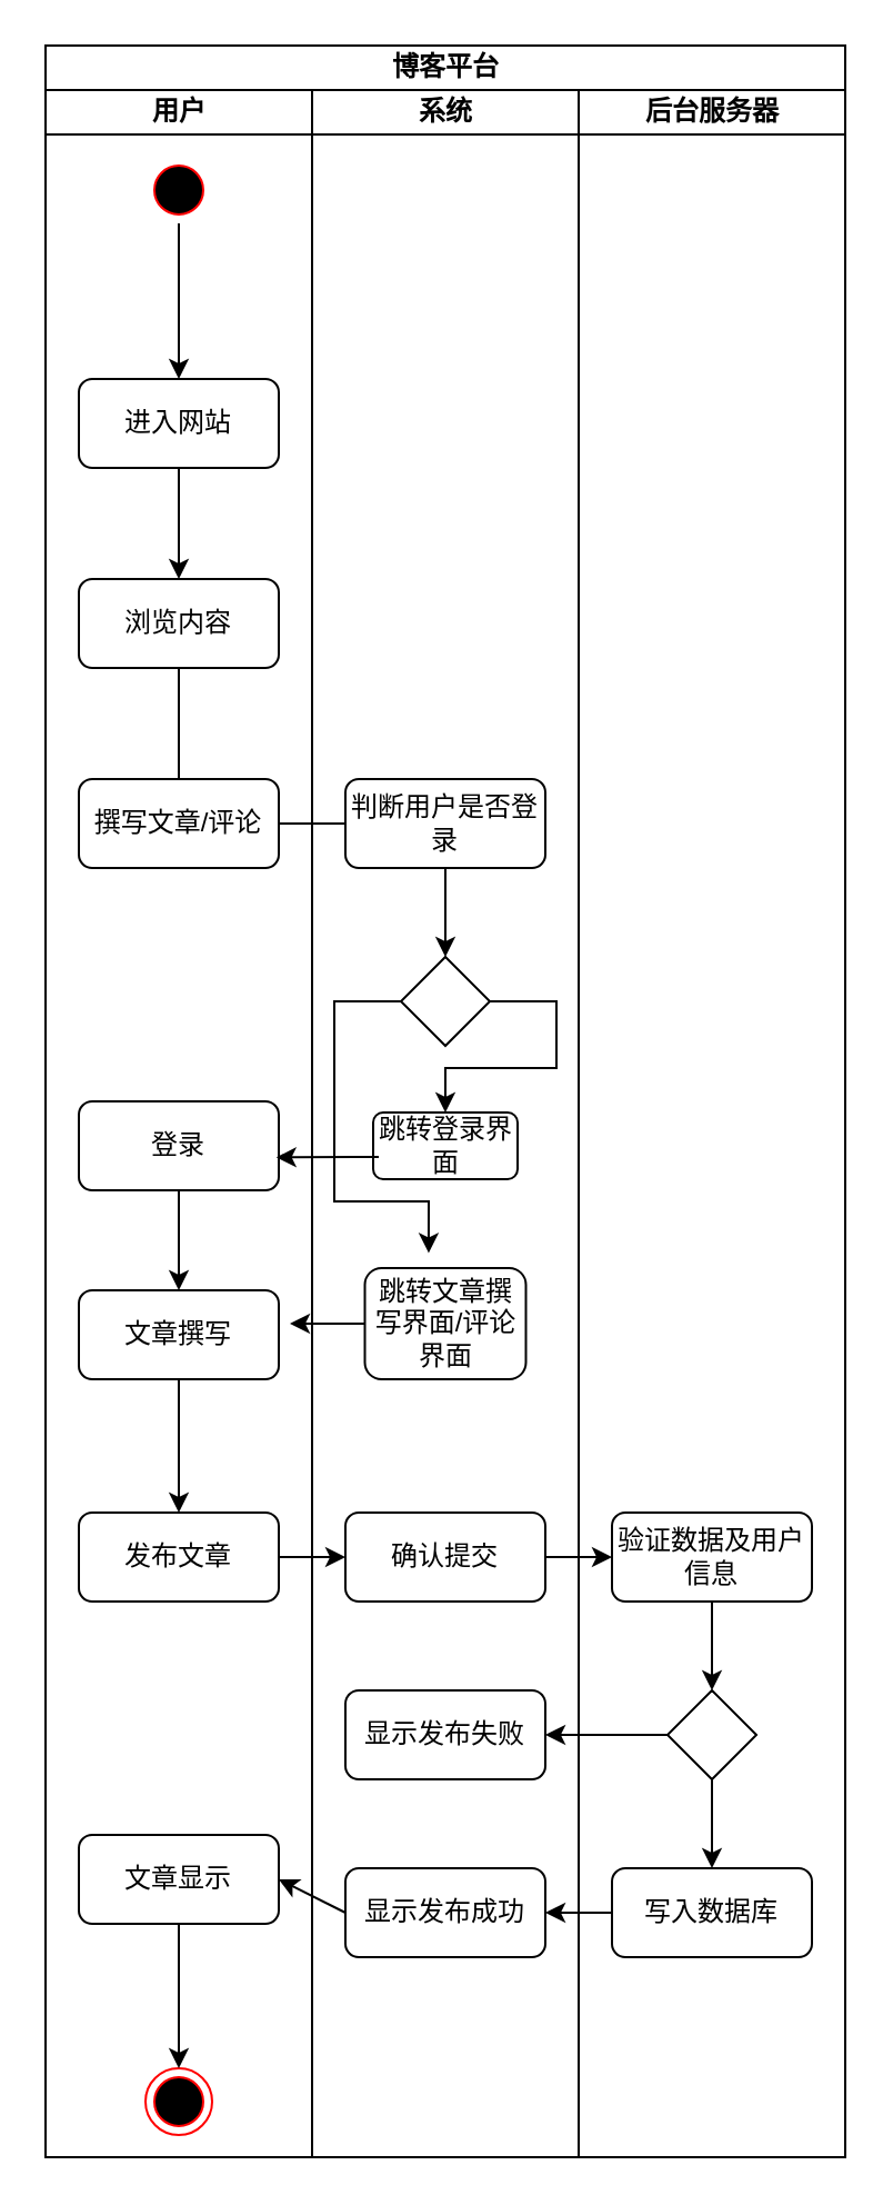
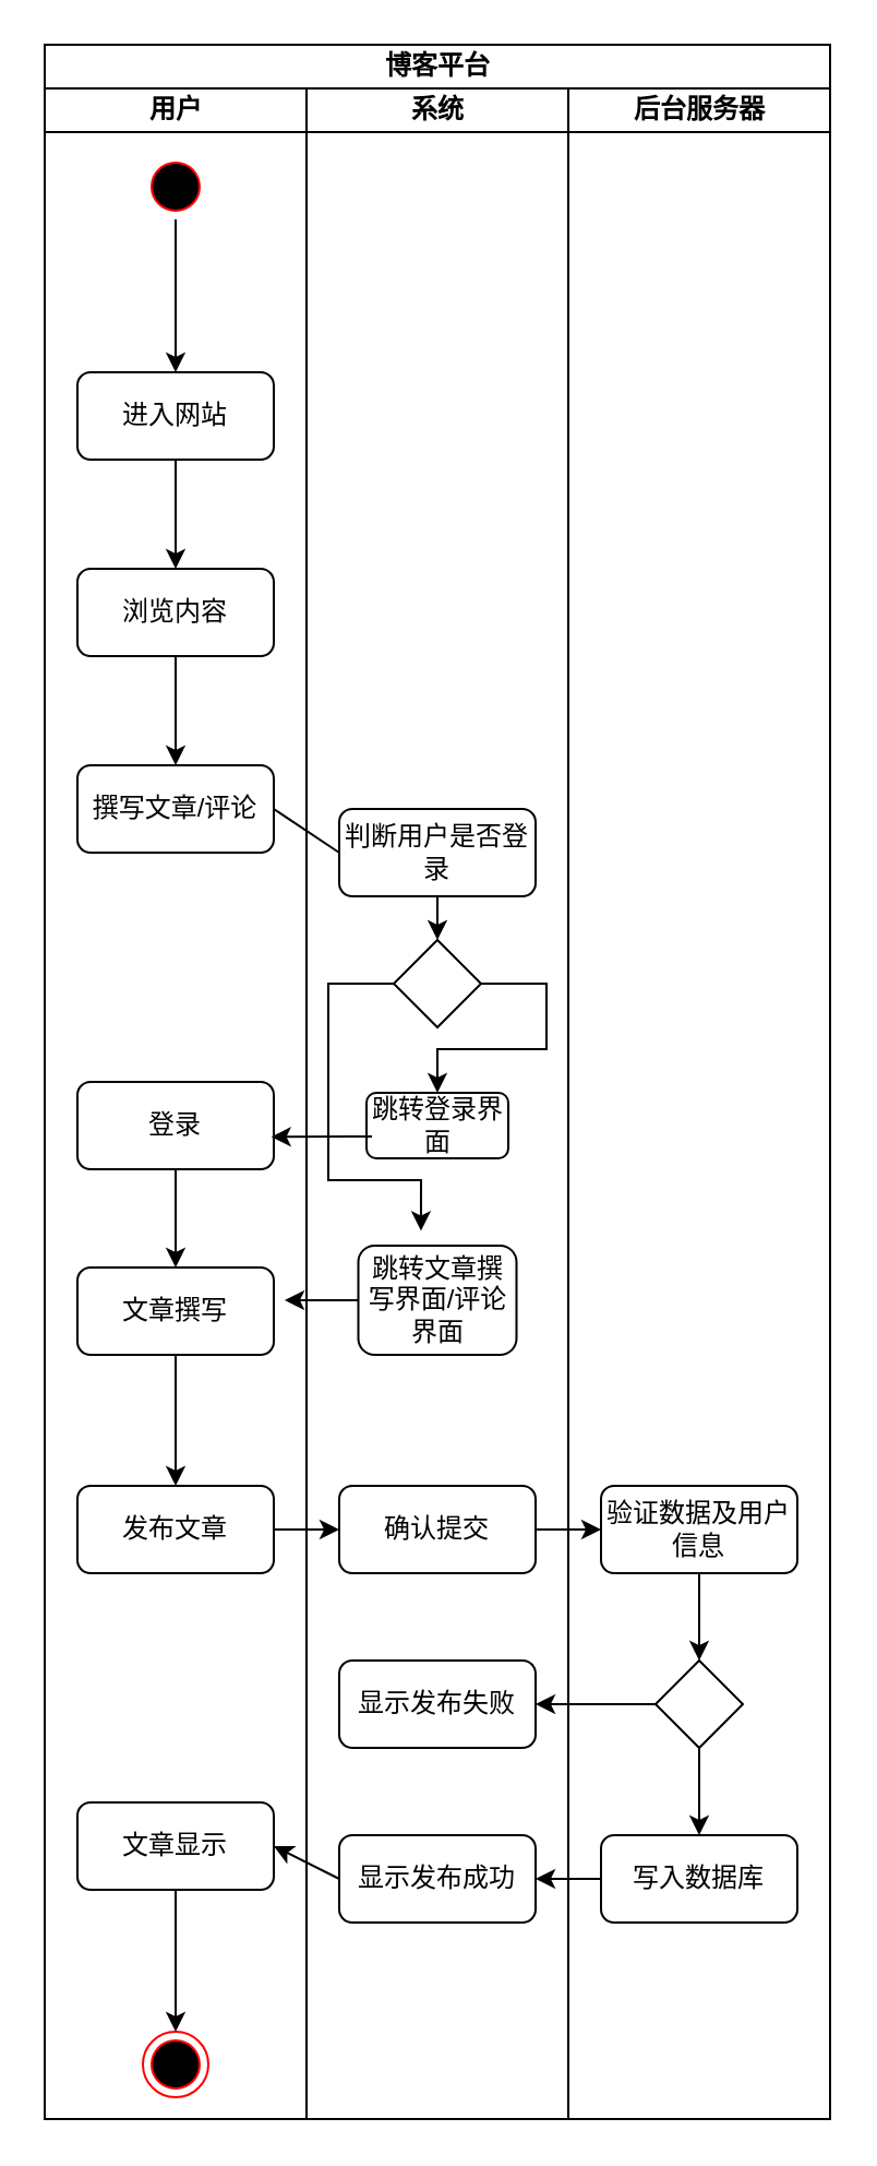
  <mxCell id="0" />
  <mxCell id="1" parent="0" />
  <mxCell id="2" value="博客平台" style="swimlane;childLayout=stackLayout;resizeParent=1;resizeParentMax=0;startSize=20;html=1;" vertex="1" parent="1"><mxGeometry x="20" y="20" width="360" height="950" as="geometry"><mxRectangle x="270.0" y="90" width="70" height="30" as="alternateBounds" /></mxGeometry></mxCell>
  <mxCell id="3" value="用户" style="swimlane;startSize=20;html=1;" vertex="1" parent="2"><mxGeometry y="20" width="120" height="930" as="geometry" /></mxCell>
  <mxCell id="4" value="" style="edgeStyle=orthogonalEdgeStyle;rounded=0;orthogonalLoop=1;jettySize=auto;html=1;entryX=0.5;entryY=0;entryDx=0;entryDy=0;" edge="1" parent="3" source="5" target="6"><mxGeometry relative="1" as="geometry"><mxPoint x="60.0" y="125" as="targetPoint" /></mxGeometry></mxCell>
  <mxCell id="5" value="" style="ellipse;html=1;shape=startState;fillColor=#000000;strokeColor=#ff0000;" vertex="1" parent="3"><mxGeometry x="45.0" y="30" width="30" height="30" as="geometry" /></mxCell>
  <mxCell id="6" value="进入网站" style="rounded=1;whiteSpace=wrap;html=1;" vertex="1" parent="3"><mxGeometry x="15" y="130" width="90" height="40" as="geometry" /></mxCell>
  <mxCell id="7" value="浏览内容" style="rounded=1;whiteSpace=wrap;html=1;" vertex="1" parent="3"><mxGeometry x="15" y="220" width="90" height="40" as="geometry" /></mxCell>
  <mxCell id="8" value="" style="endArrow=classic;html=1;rounded=0;exitX=0.5;exitY=1;exitDx=0;exitDy=0;entryX=0.5;entryY=0;entryDx=0;entryDy=0;" edge="1" parent="3" source="6" target="7"><mxGeometry width="50" height="50" relative="1" as="geometry"><mxPoint x="40.0" y="230" as="sourcePoint" /><mxPoint x="90.0" y="180" as="targetPoint" /></mxGeometry></mxCell>
  <mxCell id="9" value="撰写文章/评论" style="rounded=1;whiteSpace=wrap;html=1;" vertex="1" parent="3"><mxGeometry x="15" y="310" width="90" height="40" as="geometry" /></mxCell>
- <mxCell id="10" value="" style="endArrow=none;html=1;rounded=0;exitX=0.5;exitY=1;exitDx=0;exitDy=0;entryX=0.5;entryY=0;entryDx=0;entryDy=0;" edge="1" parent="3" source="7" target="9"><mxGeometry width="50" height="50" relative="1" as="geometry"><mxPoint x="40.0" y="320" as="sourcePoint" /><mxPoint x="90.0" y="270" as="targetPoint" /></mxGeometry></mxCell>
+ <mxCell id="10" value="" style="endArrow=classic;html=1;rounded=0;exitX=0.5;exitY=1;exitDx=0;exitDy=0;entryX=0.5;entryY=0;entryDx=0;entryDy=0;" edge="1" parent="3" source="7" target="9"><mxGeometry width="50" height="50" relative="1" as="geometry"><mxPoint x="40.0" y="320" as="sourcePoint" /><mxPoint x="90.0" y="270" as="targetPoint" /></mxGeometry></mxCell>
  <mxCell id="11" value="登录" style="rounded=1;whiteSpace=wrap;html=1;" vertex="1" parent="3"><mxGeometry x="15" y="455" width="90" height="40" as="geometry" /></mxCell>
  <mxCell id="12" value="文章撰写" style="rounded=1;whiteSpace=wrap;html=1;" vertex="1" parent="3"><mxGeometry x="15" y="540" width="90" height="40" as="geometry" /></mxCell>
  <mxCell id="13" value="" style="endArrow=classic;html=1;rounded=0;fontSize=8;exitX=0.5;exitY=1;exitDx=0;exitDy=0;entryX=0.5;entryY=0;entryDx=0;entryDy=0;" edge="1" parent="3" source="11" target="12"><mxGeometry width="50" height="50" relative="1" as="geometry"><mxPoint x="140" y="550" as="sourcePoint" /><mxPoint x="190" y="500" as="targetPoint" /></mxGeometry></mxCell>
  <mxCell id="14" value="发布文章" style="rounded=1;whiteSpace=wrap;html=1;" vertex="1" parent="3"><mxGeometry x="15" y="640" width="90" height="40" as="geometry" /></mxCell>
  <mxCell id="15" value="" style="endArrow=classic;html=1;rounded=0;fontSize=8;exitX=0.5;exitY=1;exitDx=0;exitDy=0;" edge="1" parent="3" source="12" target="14"><mxGeometry width="50" height="50" relative="1" as="geometry"><mxPoint x="140" y="680" as="sourcePoint" /><mxPoint x="190" y="630" as="targetPoint" /></mxGeometry></mxCell>
  <mxCell id="16" value="文章显示" style="rounded=1;whiteSpace=wrap;html=1;" vertex="1" parent="3"><mxGeometry x="15" y="785" width="90" height="40" as="geometry" /></mxCell>
  <mxCell id="17" value="" style="ellipse;html=1;shape=endState;fillColor=#000000;strokeColor=#ff0000;fontSize=8;" vertex="1" parent="3"><mxGeometry x="45" y="890" width="30" height="30" as="geometry" /></mxCell>
  <mxCell id="18" value="" style="endArrow=classic;html=1;rounded=0;fontSize=8;exitX=0.5;exitY=1;exitDx=0;exitDy=0;entryX=0.5;entryY=0;entryDx=0;entryDy=0;" edge="1" parent="3" source="16" target="17"><mxGeometry width="50" height="50" relative="1" as="geometry"><mxPoint x="140" y="910" as="sourcePoint" /><mxPoint x="190" y="860" as="targetPoint" /></mxGeometry></mxCell>
  <mxCell id="19" value="系统" style="swimlane;startSize=20;html=1;" vertex="1" parent="2"><mxGeometry x="120" y="20" width="120" height="930" as="geometry" /></mxCell>
- <mxCell id="20" value="判断用户是否登录" style="rounded=1;whiteSpace=wrap;html=1;" vertex="1" parent="19"><mxGeometry x="15" y="310" width="90" height="40" as="geometry" /></mxCell>
+ <mxCell id="20" value="判断用户是否登录" style="rounded=1;whiteSpace=wrap;html=1;" vertex="1" parent="19"><mxGeometry x="15" y="330" width="90" height="40" as="geometry" /></mxCell>
  <mxCell id="21" value="" style="rhombus;whiteSpace=wrap;html=1;" vertex="1" parent="19"><mxGeometry x="40" y="390" width="40" height="40" as="geometry" /></mxCell>
  <mxCell id="22" value="" style="endArrow=classic;html=1;rounded=0;exitX=0.5;exitY=1;exitDx=0;exitDy=0;" edge="1" parent="19" source="20" target="21"><mxGeometry width="50" height="50" relative="1" as="geometry"><mxPoint x="50.0" y="420" as="sourcePoint" /><mxPoint x="100.0" y="370" as="targetPoint" /></mxGeometry></mxCell>
  <mxCell id="23" value="跳转登录界面" style="rounded=1;whiteSpace=wrap;html=1;" vertex="1" parent="19"><mxGeometry x="27.5" y="460" width="65" height="30" as="geometry" /></mxCell>
  <mxCell id="24" value="" style="endArrow=classic;html=1;rounded=0;exitX=1;exitY=0.5;exitDx=0;exitDy=0;edgeStyle=orthogonalEdgeStyle;entryX=0.5;entryY=0;entryDx=0;entryDy=0;" edge="1" parent="19" source="21" target="23"><mxGeometry width="50" height="50" relative="1" as="geometry"><mxPoint x="80.0" y="440" as="sourcePoint" /><mxPoint x="20.0" y="450" as="targetPoint" /><Array as="points"><mxPoint x="110" y="410" /><mxPoint x="110" y="440" /><mxPoint x="60" y="440" /></Array></mxGeometry></mxCell>
  <mxCell id="25" value="" style="endArrow=classic;html=1;rounded=0;entryX=0.987;entryY=0.629;entryDx=0;entryDy=0;entryPerimeter=0;" edge="1" parent="19" target="11"><mxGeometry width="50" height="50" relative="1" as="geometry"><mxPoint x="30.0" y="480" as="sourcePoint" /><mxPoint x="-10.0" y="480" as="targetPoint" /><Array as="points"><mxPoint x="20.0" y="480" /></Array></mxGeometry></mxCell>
  <mxCell id="26" value="跳转文章撰写界面/评论界面" style="rounded=1;whiteSpace=wrap;html=1;" vertex="1" parent="19"><mxGeometry x="23.75" y="530" width="72.5" height="50" as="geometry" /></mxCell>
  <mxCell id="27" value="" style="endArrow=classic;html=1;rounded=0;fontSize=8;edgeStyle=orthogonalEdgeStyle;entryX=0.396;entryY=-0.136;entryDx=0;entryDy=0;entryPerimeter=0;" edge="1" parent="19" target="26"><mxGeometry width="50" height="50" relative="1" as="geometry"><mxPoint x="40.0" y="410" as="sourcePoint" /><mxPoint x="20.0" y="510" as="targetPoint" /><Array as="points"><mxPoint x="10" y="410" /><mxPoint x="10" y="500" /><mxPoint x="53" y="500" /></Array></mxGeometry></mxCell>
  <mxCell id="28" value="确认提交" style="rounded=1;whiteSpace=wrap;html=1;" vertex="1" parent="19"><mxGeometry x="15" y="640" width="90" height="40" as="geometry" /></mxCell>
  <mxCell id="29" value="显示发布失败" style="rounded=1;whiteSpace=wrap;html=1;" vertex="1" parent="19"><mxGeometry x="15" y="720" width="90" height="40" as="geometry" /></mxCell>
  <mxCell id="30" value="显示发布成功" style="rounded=1;whiteSpace=wrap;html=1;" vertex="1" parent="19"><mxGeometry x="15" y="800" width="90" height="40" as="geometry" /></mxCell>
  <mxCell id="31" value="后台服务器" style="swimlane;startSize=20;html=1;" vertex="1" parent="2"><mxGeometry x="240" y="20" width="120" height="930" as="geometry" /></mxCell>
  <mxCell id="32" value="验证数据及用户信息" style="rounded=1;whiteSpace=wrap;html=1;" vertex="1" parent="31"><mxGeometry x="15" y="640" width="90" height="40" as="geometry" /></mxCell>
  <mxCell id="33" value="" style="rhombus;whiteSpace=wrap;html=1;" vertex="1" parent="31"><mxGeometry x="40" y="720" width="40" height="40" as="geometry" /></mxCell>
  <mxCell id="34" value="" style="endArrow=classic;html=1;rounded=0;fontSize=8;exitX=0.5;exitY=1;exitDx=0;exitDy=0;entryX=0.5;entryY=0;entryDx=0;entryDy=0;" edge="1" parent="31" source="32" target="33"><mxGeometry width="50" height="50" relative="1" as="geometry"><mxPoint x="70" y="750" as="sourcePoint" /><mxPoint x="120" y="700" as="targetPoint" /></mxGeometry></mxCell>
  <mxCell id="35" value="写入数据库" style="rounded=1;whiteSpace=wrap;html=1;" vertex="1" parent="31"><mxGeometry x="15" y="800" width="90" height="40" as="geometry" /></mxCell>
  <mxCell id="36" value="" style="endArrow=classic;html=1;rounded=0;fontSize=8;exitX=0.5;exitY=1;exitDx=0;exitDy=0;entryX=0.5;entryY=0;entryDx=0;entryDy=0;" edge="1" parent="31" source="33" target="35"><mxGeometry width="50" height="50" relative="1" as="geometry"><mxPoint x="70" y="810" as="sourcePoint" /><mxPoint x="120" y="760" as="targetPoint" /></mxGeometry></mxCell>
  <mxCell id="37" value="" style="endArrow=classic;html=1;rounded=0;fontSize=8;exitX=0;exitY=0.5;exitDx=0;exitDy=0;" edge="1" parent="2" source="26"><mxGeometry width="50" height="50" relative="1" as="geometry"><mxPoint x="60" y="680" as="sourcePoint" /><mxPoint x="110" y="575" as="targetPoint" /></mxGeometry></mxCell>
  <mxCell id="38" value="" style="endArrow=classic;html=1;rounded=0;fontSize=8;exitX=1;exitY=0.5;exitDx=0;exitDy=0;entryX=0;entryY=0.5;entryDx=0;entryDy=0;" edge="1" parent="2" source="14" target="28"><mxGeometry width="50" height="50" relative="1" as="geometry"><mxPoint x="100" y="720" as="sourcePoint" /><mxPoint x="150" y="670" as="targetPoint" /></mxGeometry></mxCell>
  <mxCell id="39" value="" style="endArrow=classic;html=1;rounded=0;fontSize=8;exitX=1;exitY=0.5;exitDx=0;exitDy=0;entryX=0;entryY=0.5;entryDx=0;entryDy=0;" edge="1" parent="2" source="28" target="32"><mxGeometry width="50" height="50" relative="1" as="geometry"><mxPoint x="210" y="750" as="sourcePoint" /><mxPoint x="260" y="700" as="targetPoint" /></mxGeometry></mxCell>
  <mxCell id="40" value="" style="endArrow=none;html=1;rounded=0;fontSize=8;exitX=1;exitY=0.5;exitDx=0;exitDy=0;entryX=0;entryY=0.5;entryDx=0;entryDy=0;" edge="1" parent="2" source="9" target="20"><mxGeometry width="50" height="50" relative="1" as="geometry"><mxPoint x="-195.711" y="290" as="sourcePoint" /><mxPoint x="324.289" y="460" as="targetPoint" /></mxGeometry></mxCell>
  <mxCell id="41" value="" style="endArrow=classic;html=1;rounded=0;fontSize=8;exitX=0;exitY=0.5;exitDx=0;exitDy=0;" edge="1" parent="2" source="33" target="29"><mxGeometry width="50" height="50" relative="1" as="geometry"><mxPoint x="230" y="790" as="sourcePoint" /><mxPoint x="280" y="740" as="targetPoint" /></mxGeometry></mxCell>
  <mxCell id="42" value="" style="endArrow=classic;html=1;rounded=0;fontSize=8;exitX=0;exitY=0.5;exitDx=0;exitDy=0;" edge="1" parent="2" source="35" target="30"><mxGeometry width="50" height="50" relative="1" as="geometry"><mxPoint x="140" y="780" as="sourcePoint" /><mxPoint x="190" y="730" as="targetPoint" /></mxGeometry></mxCell>
  <mxCell id="43" value="" style="endArrow=classic;html=1;rounded=0;fontSize=8;exitX=0;exitY=0.5;exitDx=0;exitDy=0;entryX=1;entryY=0.5;entryDx=0;entryDy=0;" edge="1" parent="2" source="30" target="16"><mxGeometry width="50" height="50" relative="1" as="geometry"><mxPoint x="140" y="780" as="sourcePoint" /><mxPoint x="120" y="840" as="targetPoint" /></mxGeometry></mxCell>
